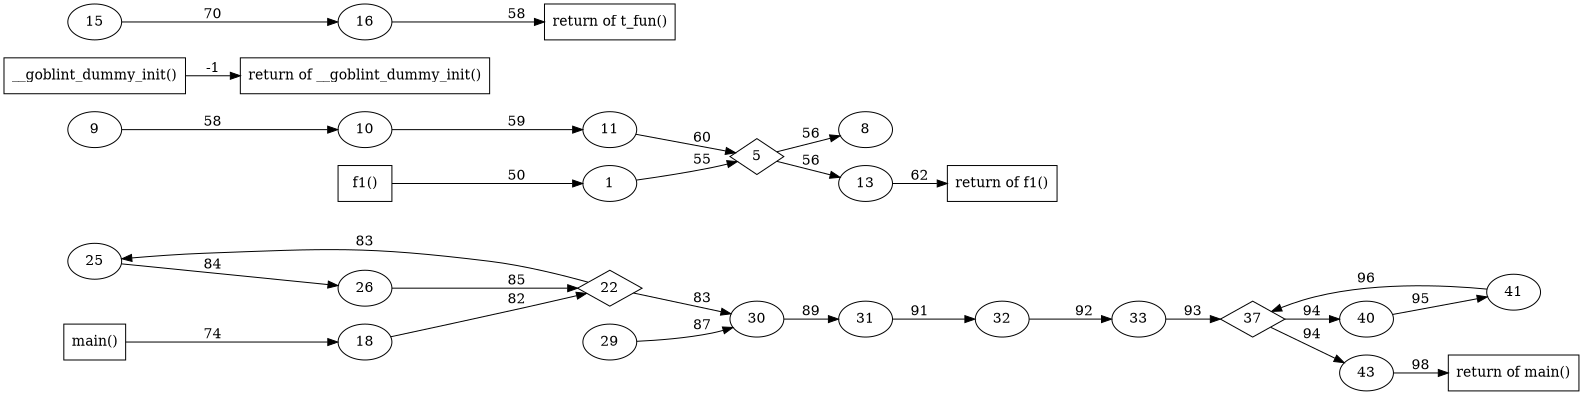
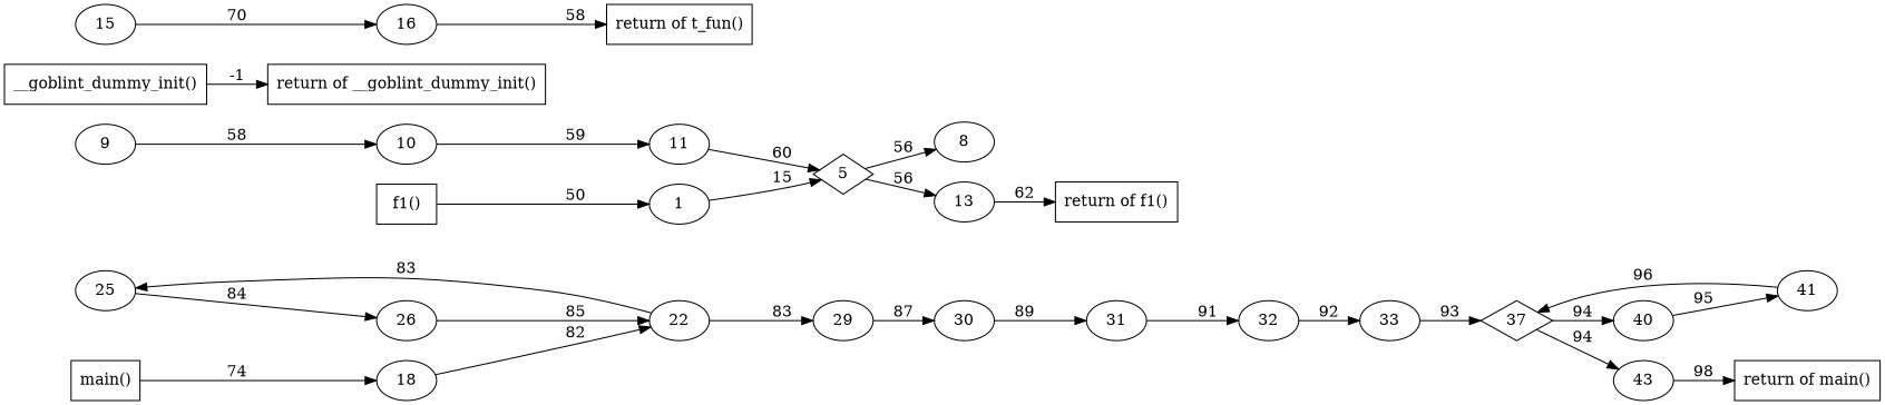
  digraph {
    rankdir=LR
    25
    26
-   22 [shape=diamond]
+   22 [shape=ellipse]
    29
    5 [shape=diamond]
    8
    13
    n8 [label="return of f1()" shape=box]
    9
    10
    30
    31
    n13 [label="__goblint_dummy_init()" shape=box]
    n14 [label="return of __goblint_dummy_init()" shape=box]
    37 [shape=diamond]
    40
    43
    41
    n19 [label="return of main()" shape=box]
    33
    32
    11
    1
    n24 [label="return of t_fun()" shape=box]
    16
    n26 [label="main()" shape=box]
    18
    15
    n29 [label="f1()" shape=box]
    25 -> 26 [label=84]
    26 -> 22 [label=85]
    22 -> 25 [label=83]
-   22 -> 30 [label=83]
+   22 -> 29 [label=83]
    29 -> 30 [label=87]
    5 -> 8 [label=56]
    5 -> 13 [label=56]
    13 -> n8 [label=62]
    9 -> 10 [label=58]
    10 -> 11 [label=59]
    30 -> 31 [label=89]
    31 -> 32 [label=91]
    n13 -> n14 [label=-1]
    37 -> 40 [label=94]
    37 -> 43 [label=94]
    40 -> 41 [label=95]
    43 -> n19 [label=98]
    41 -> 37 [label=96]
    33 -> 37 [label=93]
    32 -> 33 [label=92]
    11 -> 5 [label=60]
-   1 -> 5 [label=55]
+   1 -> 5 [label=15]
    16 -> n24 [label=58]
    n26 -> 18 [label=74]
    18 -> 22 [label=82]
    15 -> 16 [label=70]
    n29 -> 1 [label=50]
  }
